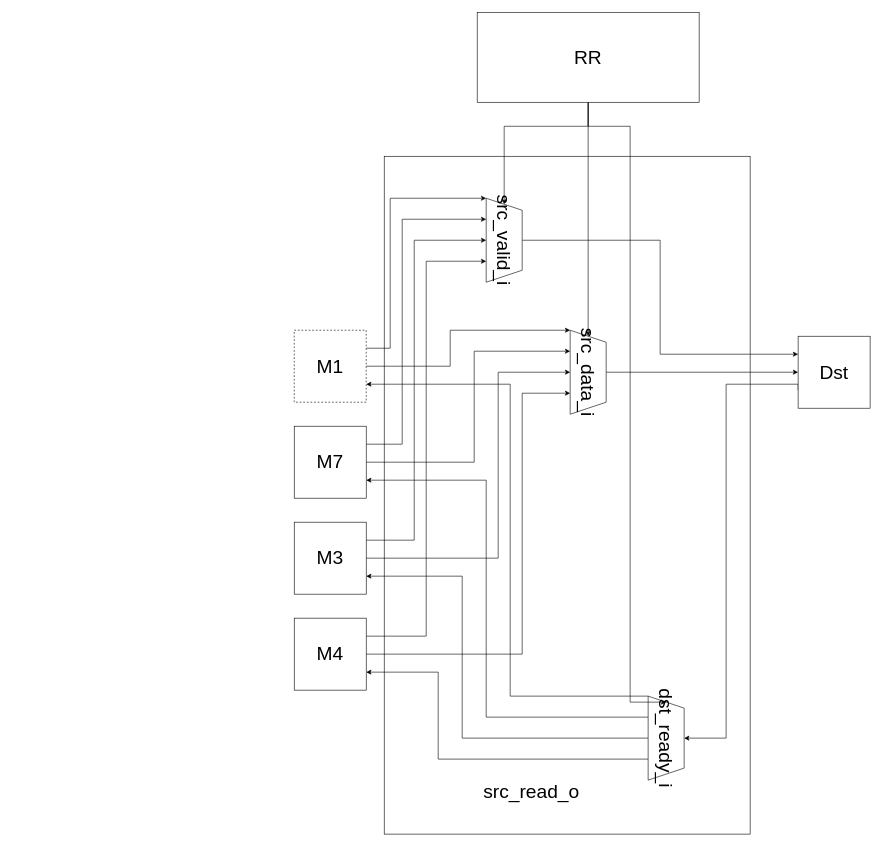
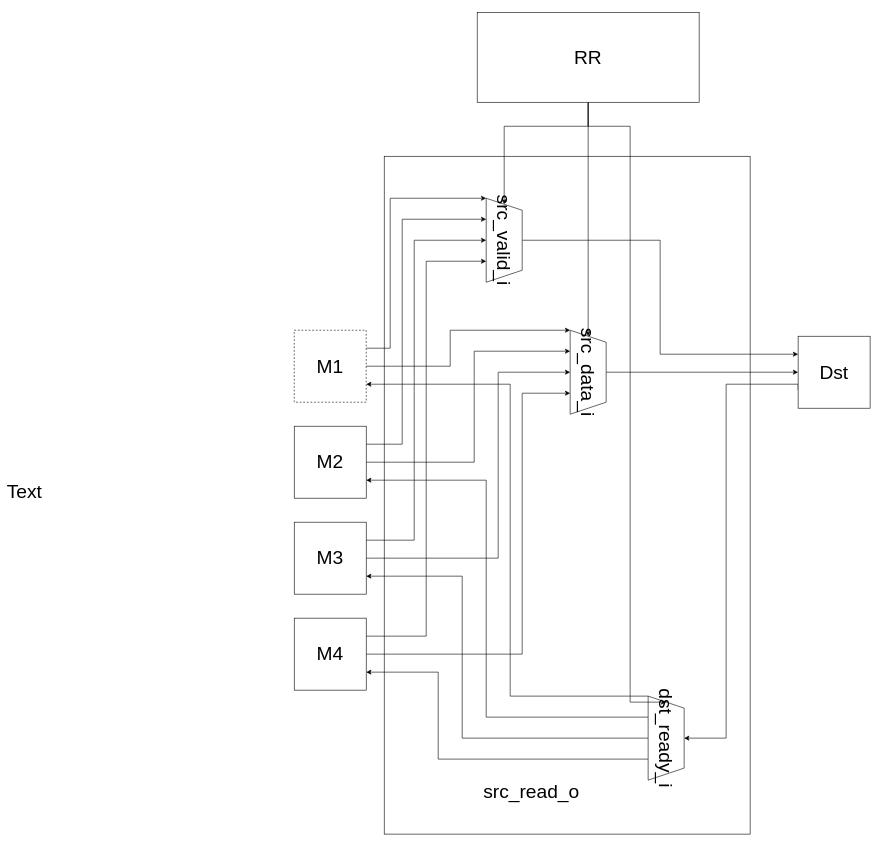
  <mxCell id="0" />
  <mxCell id="1" parent="0" />
  <mxCell id="2" value="" style="rounded=0;whiteSpace=wrap;html=1;fontSize=32;" vertex="1" parent="1"><mxGeometry x="640" y="260" width="610" height="1130" as="geometry" /></mxCell>
  <mxCell id="3" style="edgeStyle=orthogonalEdgeStyle;rounded=0;orthogonalLoop=1;jettySize=auto;html=1;exitX=1;exitY=0.25;exitDx=0;exitDy=0;entryX=0;entryY=1;entryDx=0;entryDy=0;fontSize=32;" edge="1" parent="1" source="5" target="18"><mxGeometry relative="1" as="geometry"><Array as="points"><mxPoint x="650" y="580" /><mxPoint x="650" y="330" /></Array></mxGeometry></mxCell>
  <mxCell id="4" style="edgeStyle=orthogonalEdgeStyle;rounded=0;orthogonalLoop=1;jettySize=auto;html=1;exitX=1;exitY=0.5;exitDx=0;exitDy=0;entryX=0;entryY=1;entryDx=0;entryDy=0;fontSize=32;" edge="1" parent="1" source="5" target="20"><mxGeometry relative="1" as="geometry"><mxPoint x="1010" y="740" as="targetPoint" /><Array as="points"><mxPoint x="750" y="610" /><mxPoint x="750" y="550" /></Array></mxGeometry></mxCell>
  <mxCell id="5" value="M1" style="rounded=0;whiteSpace=wrap;html=1;fontSize=32;dashed=1;" vertex="1" parent="1"><mxGeometry x="490" y="550" width="120" height="120" as="geometry" /></mxCell>
  <mxCell id="6" style="edgeStyle=orthogonalEdgeStyle;rounded=0;orthogonalLoop=1;jettySize=auto;html=1;exitX=1;exitY=0.25;exitDx=0;exitDy=0;entryX=0.25;entryY=1;entryDx=0;entryDy=0;fontSize=32;" edge="1" parent="1" source="8" target="18"><mxGeometry relative="1" as="geometry"><Array as="points"><mxPoint x="670" y="740" /><mxPoint x="670" y="365" /></Array></mxGeometry></mxCell>
  <mxCell id="7" style="edgeStyle=orthogonalEdgeStyle;rounded=0;orthogonalLoop=1;jettySize=auto;html=1;entryX=0.25;entryY=1;entryDx=0;entryDy=0;fontSize=32;" edge="1" parent="1" source="8" target="20"><mxGeometry relative="1" as="geometry"><Array as="points"><mxPoint x="790" y="770" /><mxPoint x="790" y="585" /></Array></mxGeometry></mxCell>
- <mxCell id="8" value="M7" style="rounded=0;whiteSpace=wrap;html=1;fontSize=32;" vertex="1" parent="1"><mxGeometry x="490" y="710" width="120" height="120" as="geometry" /></mxCell>
+ <mxCell id="8" value="M2" style="rounded=0;whiteSpace=wrap;html=1;fontSize=32;" vertex="1" parent="1"><mxGeometry x="490" y="710" width="120" height="120" as="geometry" /></mxCell>
  <mxCell id="9" style="edgeStyle=orthogonalEdgeStyle;rounded=0;orthogonalLoop=1;jettySize=auto;html=1;exitX=1;exitY=0.25;exitDx=0;exitDy=0;entryX=0.5;entryY=1;entryDx=0;entryDy=0;fontSize=32;" edge="1" parent="1" source="11" target="18"><mxGeometry relative="1" as="geometry"><Array as="points"><mxPoint x="690" y="900" /><mxPoint x="690" y="400" /></Array></mxGeometry></mxCell>
  <mxCell id="10" style="edgeStyle=orthogonalEdgeStyle;rounded=0;orthogonalLoop=1;jettySize=auto;html=1;entryX=0.5;entryY=1;entryDx=0;entryDy=0;fontSize=32;" edge="1" parent="1" source="11" target="20"><mxGeometry relative="1" as="geometry"><Array as="points"><mxPoint x="830" y="930" /><mxPoint x="830" y="620" /></Array></mxGeometry></mxCell>
  <mxCell id="11" value="M3" style="rounded=0;whiteSpace=wrap;html=1;fontSize=32;" vertex="1" parent="1"><mxGeometry x="490" y="870" width="120" height="120" as="geometry" /></mxCell>
  <mxCell id="12" style="edgeStyle=orthogonalEdgeStyle;rounded=0;orthogonalLoop=1;jettySize=auto;html=1;exitX=1;exitY=0.25;exitDx=0;exitDy=0;entryX=0.75;entryY=1;entryDx=0;entryDy=0;fontSize=32;" edge="1" parent="1" source="14" target="18"><mxGeometry relative="1" as="geometry" /></mxCell>
  <mxCell id="13" style="edgeStyle=orthogonalEdgeStyle;rounded=0;orthogonalLoop=1;jettySize=auto;html=1;exitX=1;exitY=0.5;exitDx=0;exitDy=0;entryX=0.75;entryY=1;entryDx=0;entryDy=0;fontSize=32;" edge="1" parent="1" source="14" target="20"><mxGeometry relative="1" as="geometry"><Array as="points"><mxPoint x="870" y="1090" /><mxPoint x="870" y="655" /></Array></mxGeometry></mxCell>
  <mxCell id="14" value="M4" style="rounded=0;whiteSpace=wrap;html=1;fontSize=32;" vertex="1" parent="1"><mxGeometry x="490" y="1030" width="120" height="120" as="geometry" /></mxCell>
  <mxCell id="15" style="edgeStyle=orthogonalEdgeStyle;rounded=0;orthogonalLoop=1;jettySize=auto;html=1;exitX=0;exitY=0.75;exitDx=0;exitDy=0;entryX=0.5;entryY=0;entryDx=0;entryDy=0;fontSize=32;" edge="1" parent="1" source="16" target="25"><mxGeometry relative="1" as="geometry"><mxPoint x="1230" y="825" as="targetPoint" /><Array as="points"><mxPoint x="1330" y="640" /><mxPoint x="1210" y="640" /><mxPoint x="1210" y="1230" /></Array></mxGeometry></mxCell>
  <mxCell id="16" value="Dst" style="rounded=0;whiteSpace=wrap;html=1;fontSize=32;" vertex="1" parent="1"><mxGeometry x="1330" y="560" width="120" height="120" as="geometry" /></mxCell>
  <mxCell id="17" style="edgeStyle=orthogonalEdgeStyle;rounded=0;orthogonalLoop=1;jettySize=auto;html=1;entryX=0;entryY=0.25;entryDx=0;entryDy=0;fontSize=32;" edge="1" parent="1" source="18" target="16"><mxGeometry relative="1" as="geometry" /></mxCell>
  <mxCell id="18" value="src_valid_i" style="shape=trapezoid;perimeter=trapezoidPerimeter;whiteSpace=wrap;html=1;fixedSize=1;rotation=90;fontSize=32;" vertex="1" parent="1"><mxGeometry x="770" y="370" width="140" height="60" as="geometry" /></mxCell>
  <mxCell id="19" style="edgeStyle=orthogonalEdgeStyle;rounded=0;orthogonalLoop=1;jettySize=auto;html=1;entryX=0;entryY=0.5;entryDx=0;entryDy=0;fontSize=32;" edge="1" parent="1" source="20" target="16"><mxGeometry relative="1" as="geometry" /></mxCell>
  <mxCell id="20" value="src_data_i" style="shape=trapezoid;perimeter=trapezoidPerimeter;whiteSpace=wrap;html=1;fixedSize=1;rotation=90;fontSize=32;" vertex="1" parent="1"><mxGeometry x="910" y="590" width="140" height="60" as="geometry" /></mxCell>
  <mxCell id="21" style="edgeStyle=orthogonalEdgeStyle;rounded=0;orthogonalLoop=1;jettySize=auto;html=1;exitX=0;exitY=1;exitDx=0;exitDy=0;entryX=1;entryY=0.75;entryDx=0;entryDy=0;fontSize=32;" edge="1" parent="1" source="25" target="5"><mxGeometry relative="1" as="geometry"><Array as="points"><mxPoint x="850" y="1160" /><mxPoint x="850" y="640" /></Array></mxGeometry></mxCell>
  <mxCell id="22" style="edgeStyle=orthogonalEdgeStyle;rounded=0;orthogonalLoop=1;jettySize=auto;html=1;exitX=0.25;exitY=1;exitDx=0;exitDy=0;entryX=1;entryY=0.75;entryDx=0;entryDy=0;fontSize=32;" edge="1" parent="1" source="25" target="8"><mxGeometry relative="1" as="geometry"><Array as="points"><mxPoint x="810" y="1195" /><mxPoint x="810" y="800" /></Array></mxGeometry></mxCell>
  <mxCell id="23" style="edgeStyle=orthogonalEdgeStyle;rounded=0;orthogonalLoop=1;jettySize=auto;html=1;exitX=0.5;exitY=1;exitDx=0;exitDy=0;entryX=1;entryY=0.75;entryDx=0;entryDy=0;fontSize=32;" edge="1" parent="1" source="25" target="11"><mxGeometry relative="1" as="geometry"><Array as="points"><mxPoint x="770" y="1230" /><mxPoint x="770" y="960" /></Array></mxGeometry></mxCell>
  <mxCell id="24" style="edgeStyle=orthogonalEdgeStyle;rounded=0;orthogonalLoop=1;jettySize=auto;html=1;exitX=0.75;exitY=1;exitDx=0;exitDy=0;entryX=1;entryY=0.75;entryDx=0;entryDy=0;fontSize=32;" edge="1" parent="1" source="25" target="14"><mxGeometry relative="1" as="geometry"><Array as="points"><mxPoint x="730" y="1265" /><mxPoint x="730" y="1120" /></Array></mxGeometry></mxCell>
  <mxCell id="25" value="dst_ready_i" style="shape=trapezoid;perimeter=trapezoidPerimeter;whiteSpace=wrap;html=1;fixedSize=1;rotation=90;fontSize=32;" vertex="1" parent="1"><mxGeometry x="1040" y="1200" width="140" height="60" as="geometry" /></mxCell>
  <mxCell id="26" value="src_read_o" style="text;html=1;align=center;verticalAlign=middle;resizable=0;points=[];autosize=1;strokeColor=none;fillColor=none;fontSize=32;" vertex="1" parent="1"><mxGeometry x="795" y="1295" width="180" height="50" as="geometry" /></mxCell>
  <mxCell id="27" style="edgeStyle=orthogonalEdgeStyle;rounded=0;orthogonalLoop=1;jettySize=auto;html=1;exitX=0.5;exitY=1;exitDx=0;exitDy=0;entryX=0;entryY=0.5;entryDx=0;entryDy=0;fontSize=32;" edge="1" parent="1" source="30" target="18"><mxGeometry relative="1" as="geometry"><Array as="points"><mxPoint x="980" y="210" /><mxPoint x="840" y="210" /></Array></mxGeometry></mxCell>
  <mxCell id="28" style="edgeStyle=orthogonalEdgeStyle;rounded=0;orthogonalLoop=1;jettySize=auto;html=1;exitX=0.5;exitY=1;exitDx=0;exitDy=0;entryX=0;entryY=0.5;entryDx=0;entryDy=0;fontSize=32;" edge="1" parent="1" source="30" target="20"><mxGeometry relative="1" as="geometry" /></mxCell>
  <mxCell id="29" style="edgeStyle=orthogonalEdgeStyle;rounded=0;orthogonalLoop=1;jettySize=auto;html=1;entryX=0;entryY=0.5;entryDx=0;entryDy=0;fontSize=32;" edge="1" parent="1" source="30" target="25"><mxGeometry relative="1" as="geometry"><Array as="points"><mxPoint x="980" y="210" /><mxPoint x="1050" y="210" /><mxPoint x="1050" y="1170" /></Array></mxGeometry></mxCell>
  <mxCell id="30" value="RR" style="rounded=0;whiteSpace=wrap;html=1;fontSize=32;" vertex="1" parent="1"><mxGeometry x="795" y="20" width="370" height="150" as="geometry" /></mxCell>
+ <mxCell id="31" value="Text" style="text;html=1;align=center;verticalAlign=middle;resizable=0;points=[];autosize=1;strokeColor=none;fillColor=none;fontSize=32;" vertex="1" parent="1"><mxGeometry x="20" y="810" width="40" height="20" as="geometry" /></mxCell>
